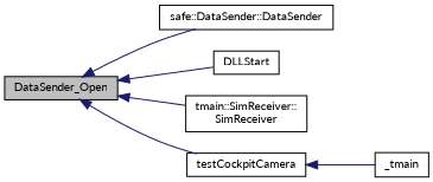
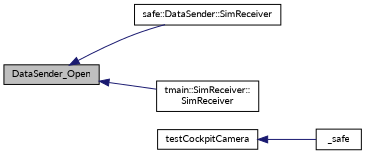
  digraph {
    fontname=Lato
    rankdir=LR
    node [color=black fontname=Lato fontsize=10 shape=record]
    edge [color=midnightblue dir=back fontname=Lato fontsize=10 labelfontname=FreeSans labelfontsize=10 style=solid]
    n1 [fillcolor=grey75 fontcolor=black height=0.2 label=DataSender_Open style=filled width=0.4]
-   n2 [height=0.2 label="safe::DataSender::DataSender" width=0.4]
-   n3 [height=0.2 label=DLLStart width=0.4]
+   n2 [height=0.2 label="safe::DataSender::SimReceiver" width=0.4]
    n4 [height=0.2 label="tmain::SimReceiver::\lSimReceiver" width=0.4]
    n5 [height=0.2 label=testCockpitCamera width=0.4]
-   n6 [height=0.2 label=_tmain width=0.4]
+   n6 [height=0.2 label=_safe width=0.4]
    n1 -> n2
-   n1 -> n3
    n1 -> n4
-   n1 -> n5
    n5 -> n6
  }
